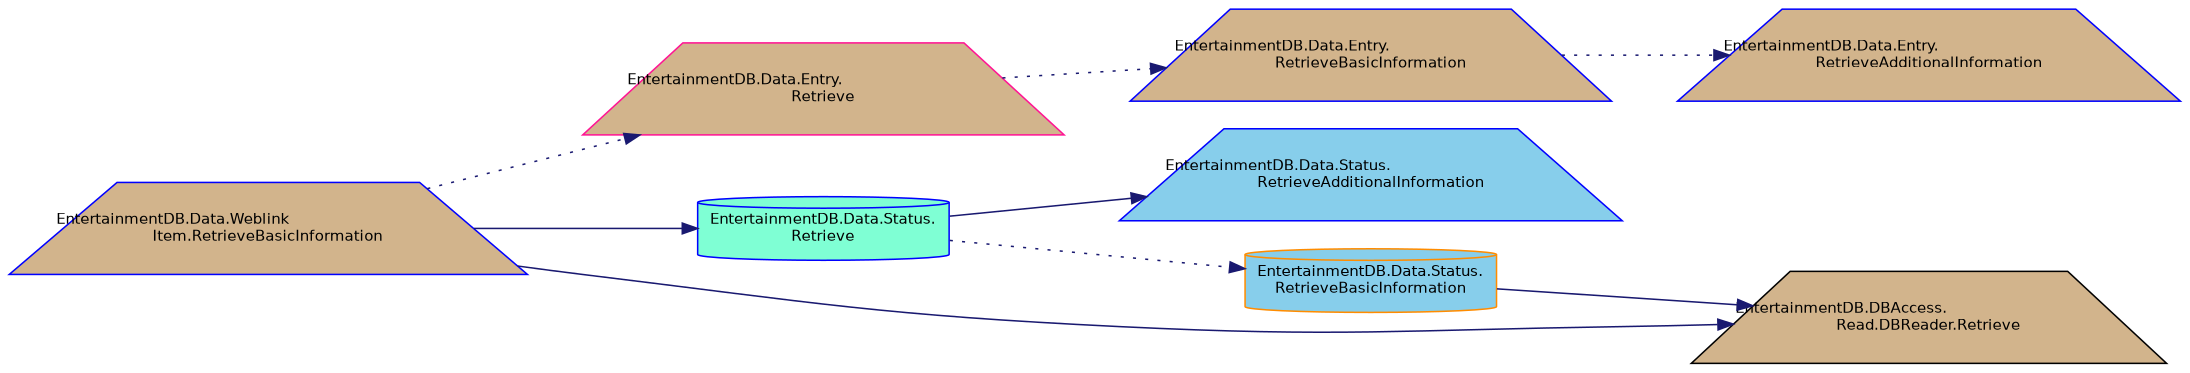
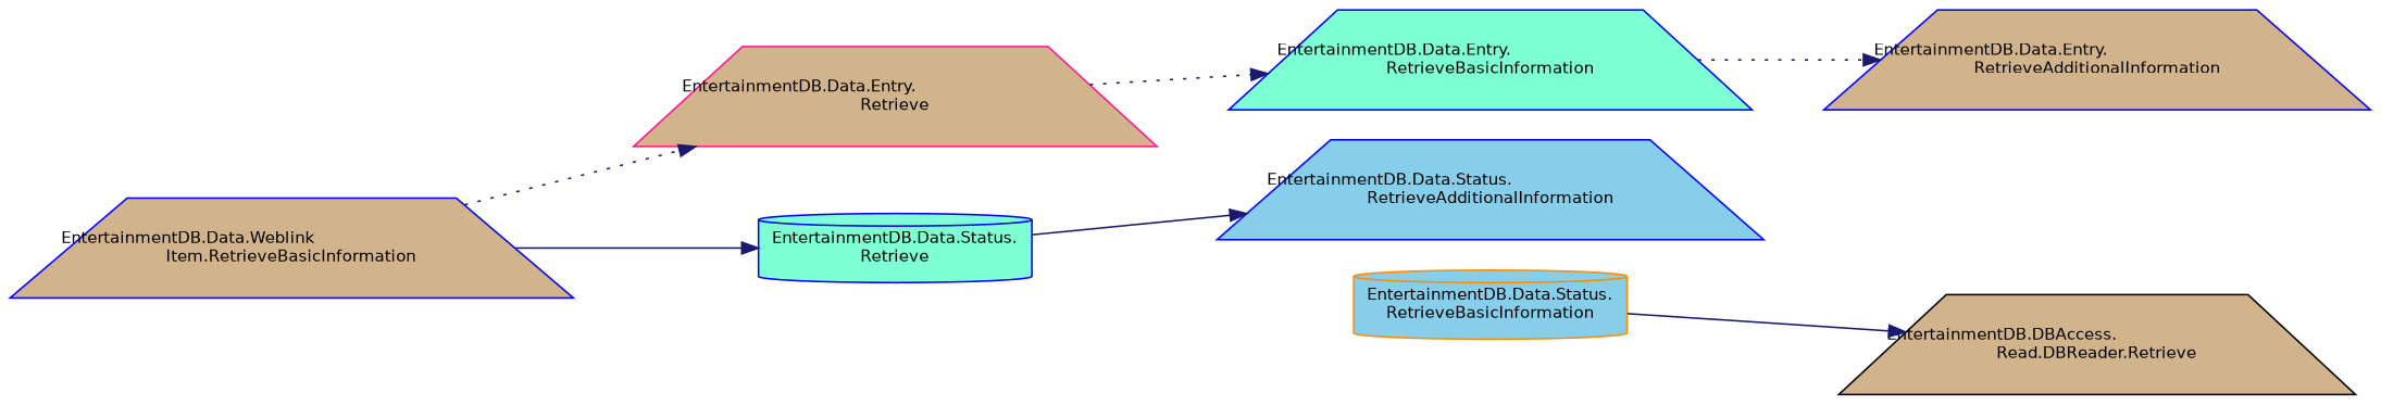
  digraph {
    rankdir=LR
    node [color=blue fillcolor=tan fontname=Helvetica fontsize=10 shape=trapezium style=filled]
    edge [color=midnightblue fontname=Helvetica fontsize=10 labelfontname=Helvetica labelfontsize=10 style=dotted]
    n1 [fontcolor=black height=0.2 label="EntertainmentDB.Data.Weblink\lItem.RetrieveBasicInformation" width=0.4]
    n2 [color=deeppink height=0.2 label="EntertainmentDB.Data.Entry.\lRetrieve" width=0.4]
    n3 [fillcolor=aquamarine height=0.2 label="EntertainmentDB.Data.Status.\lRetrieve" shape=cylinder width=0.4]
    n4 [color=black height=0.2 label="EntertainmentDB.DBAccess.\lRead.DBReader.Retrieve" width=0.4]
-   n5 [height=0.2 label="EntertainmentDB.Data.Entry.\lRetrieveBasicInformation" width=0.4]
+   n5 [fillcolor=aquamarine height=0.2 label="EntertainmentDB.Data.Entry.\lRetrieveBasicInformation" width=0.4]
    n6 [fillcolor=skyblue height=0.2 label="EntertainmentDB.Data.Status.\lRetrieveAdditionalInformation" width=0.4]
    n7 [color=darkorange fillcolor=skyblue height=0.2 label="EntertainmentDB.Data.Status.\lRetrieveBasicInformation" shape=cylinder width=0.4]
    n8 [height=0.2 label="EntertainmentDB.Data.Entry.\lRetrieveAdditionalInformation" width=0.4]
    n1 -> n2
    n1 -> n3 [style=solid]
-   n1 -> n4 [style=solid]
    n2 -> n5
    n3 -> n6 [style=solid]
-   n3 -> n7
    n5 -> n8
    n7 -> n4 [style=solid]
  }
